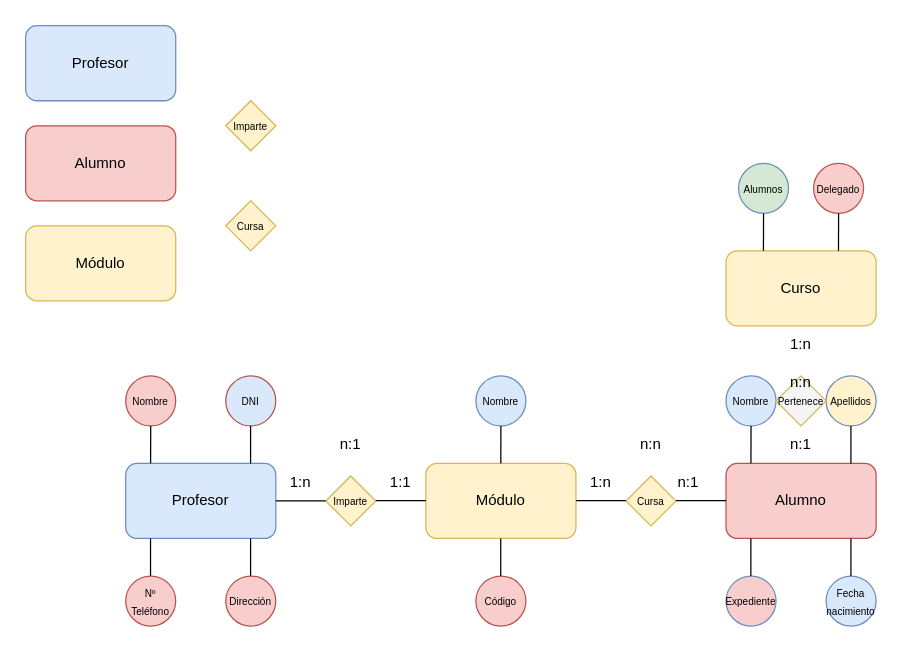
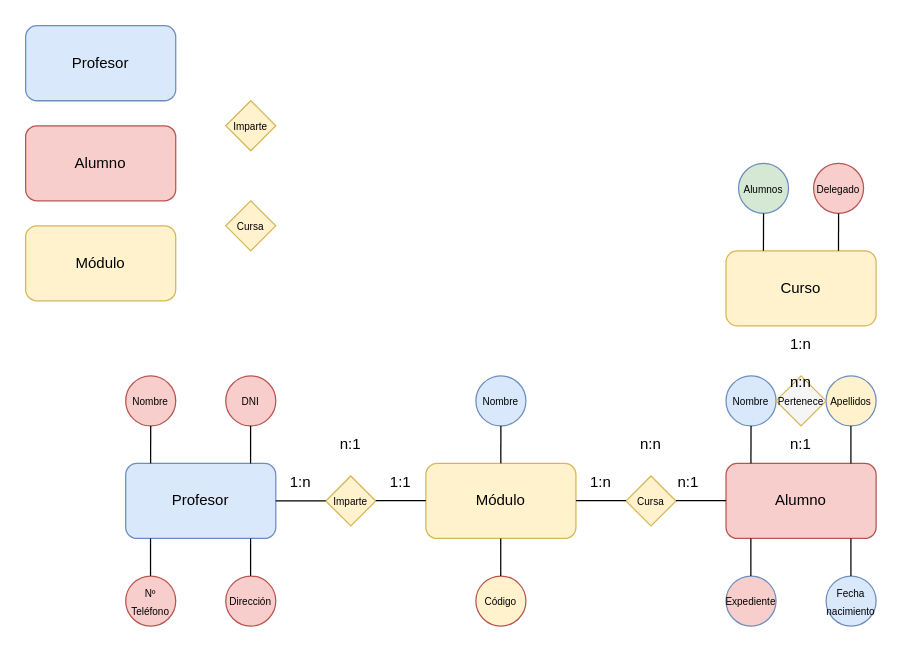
  <mxCell id="0" />
  <mxCell id="1" parent="0" />
  <mxCell id="2" value="Profesor" style="rounded=1;whiteSpace=wrap;html=1;fillColor=#dae8fc;strokeColor=#6c8ebf;" vertex="1" parent="1"><mxGeometry x="20" y="20" width="120" height="60" as="geometry" /></mxCell>
  <mxCell id="3" value="Alumno" style="rounded=1;whiteSpace=wrap;html=1;fillColor=#f8cecc;strokeColor=#b85450;" vertex="1" parent="1"><mxGeometry x="20" y="100" width="120" height="60" as="geometry" /></mxCell>
  <mxCell id="4" value="Módulo" style="rounded=1;whiteSpace=wrap;html=1;fillColor=#fff2cc;strokeColor=#d6b656;" vertex="1" parent="1"><mxGeometry x="20" y="180" width="120" height="60" as="geometry" /></mxCell>
  <mxCell id="5" value="&lt;font style=&quot;font-size: 8px;&quot;&gt;Imparte&lt;/font&gt;" style="rhombus;whiteSpace=wrap;html=1;fillColor=#fff2cc;strokeColor=#d6b656;" vertex="1" parent="1"><mxGeometry x="180" y="80" width="40" height="40" as="geometry" /></mxCell>
  <mxCell id="6" value="&lt;font style=&quot;font-size: 8px;&quot;&gt;Cursa&lt;/font&gt;" style="rhombus;whiteSpace=wrap;html=1;fillColor=#fff2cc;strokeColor=#d6b656;" vertex="1" parent="1"><mxGeometry x="180" y="160" width="40" height="40" as="geometry" /></mxCell>
  <mxCell id="7" value="Profesor" style="rounded=1;whiteSpace=wrap;html=1;fillColor=#dae8fc;strokeColor=#6c8ebf;" vertex="1" parent="1"><mxGeometry x="100" y="370" width="120" height="60" as="geometry" /></mxCell>
  <mxCell id="8" value="&lt;font style=&quot;font-size: 8px;&quot;&gt;Imparte&lt;/font&gt;" style="rhombus;whiteSpace=wrap;html=1;fillColor=#fff2cc;strokeColor=#d6b656;" vertex="1" parent="1"><mxGeometry x="260" y="380" width="40" height="40" as="geometry" /></mxCell>
  <mxCell id="9" value="Módulo" style="rounded=1;whiteSpace=wrap;html=1;fillColor=#fff2cc;strokeColor=#d6b656;" vertex="1" parent="1"><mxGeometry x="340" y="370" width="120" height="60" as="geometry" /></mxCell>
  <mxCell id="10" value="&lt;font style=&quot;font-size: 8px;&quot;&gt;Cursa&lt;/font&gt;" style="rhombus;whiteSpace=wrap;html=1;fillColor=#fff2cc;strokeColor=#d6b656;" vertex="1" parent="1"><mxGeometry x="500" y="380" width="40" height="40" as="geometry" /></mxCell>
  <mxCell id="11" value="Alumno" style="rounded=1;whiteSpace=wrap;html=1;fillColor=#f8cecc;strokeColor=#b85450;" vertex="1" parent="1"><mxGeometry x="580" y="370" width="120" height="60" as="geometry" /></mxCell>
  <mxCell id="12" value="" style="endArrow=none;html=1;rounded=0;entryX=0;entryY=0.5;entryDx=0;entryDy=0;" edge="1" parent="1" target="8"><mxGeometry width="50" height="50" relative="1" as="geometry"><mxPoint x="220" y="400" as="sourcePoint" /><mxPoint x="270" y="350" as="targetPoint" /></mxGeometry></mxCell>
  <mxCell id="13" value="" style="endArrow=none;html=1;rounded=0;entryX=0;entryY=0.5;entryDx=0;entryDy=0;" edge="1" parent="1"><mxGeometry width="50" height="50" relative="1" as="geometry"><mxPoint x="300" y="399.76" as="sourcePoint" /><mxPoint x="340" y="399.76" as="targetPoint" /></mxGeometry></mxCell>
  <mxCell id="14" value="" style="endArrow=none;html=1;rounded=0;entryX=0;entryY=0.5;entryDx=0;entryDy=0;" edge="1" parent="1"><mxGeometry width="50" height="50" relative="1" as="geometry"><mxPoint x="460" y="399.76" as="sourcePoint" /><mxPoint x="500" y="399.76" as="targetPoint" /></mxGeometry></mxCell>
  <mxCell id="15" value="" style="endArrow=none;html=1;rounded=0;entryX=0;entryY=0.5;entryDx=0;entryDy=0;" edge="1" parent="1"><mxGeometry width="50" height="50" relative="1" as="geometry"><mxPoint x="540" y="399.76" as="sourcePoint" /><mxPoint x="580" y="399.76" as="targetPoint" /></mxGeometry></mxCell>
- <mxCell id="16" value="&lt;font style=&quot;font-size: 8px;&quot;&gt;DNI&lt;/font&gt;" style="ellipse;whiteSpace=wrap;html=1;fillColor=#dae8fc;strokeColor=#b85450;" vertex="1" parent="1"><mxGeometry x="180" y="300" width="40" height="40" as="geometry" /></mxCell>
+ <mxCell id="16" value="&lt;font style=&quot;font-size: 8px;&quot;&gt;DNI&lt;/font&gt;" style="ellipse;whiteSpace=wrap;html=1;fillColor=#f8cecc;strokeColor=#b85450;" vertex="1" parent="1"><mxGeometry x="180" y="300" width="40" height="40" as="geometry" /></mxCell>
  <mxCell id="17" value="&lt;font style=&quot;font-size: 8px;&quot;&gt;Nombre&lt;/font&gt;" style="ellipse;whiteSpace=wrap;html=1;fillColor=#f8cecc;strokeColor=#b85450;" vertex="1" parent="1"><mxGeometry x="100" y="300" width="40" height="40" as="geometry" /></mxCell>
  <mxCell id="18" value="&lt;font style=&quot;font-size: 8px;&quot;&gt;Dirección&lt;/font&gt;" style="ellipse;whiteSpace=wrap;html=1;fillColor=#f8cecc;strokeColor=#b85450;" vertex="1" parent="1"><mxGeometry x="180" y="460" width="40" height="40" as="geometry" /></mxCell>
  <mxCell id="19" value="&lt;font style=&quot;font-size: 8px;&quot;&gt;Nº Teléfono&lt;br&gt;&lt;/font&gt;" style="ellipse;whiteSpace=wrap;html=1;fillColor=#f8cecc;strokeColor=#b85450;" vertex="1" parent="1"><mxGeometry x="100" y="460" width="40" height="40" as="geometry" /></mxCell>
  <mxCell id="20" value="" style="endArrow=none;html=1;rounded=0;exitX=0.166;exitY=-0.001;exitDx=0;exitDy=0;exitPerimeter=0;" edge="1" parent="1" source="7"><mxGeometry width="50" height="50" relative="1" as="geometry"><mxPoint x="70" y="390" as="sourcePoint" /><mxPoint x="120" y="340" as="targetPoint" /></mxGeometry></mxCell>
  <mxCell id="21" value="" style="endArrow=none;html=1;rounded=0;exitX=0.166;exitY=-0.001;exitDx=0;exitDy=0;exitPerimeter=0;" edge="1" parent="1"><mxGeometry width="50" height="50" relative="1" as="geometry"><mxPoint x="199.86" y="370" as="sourcePoint" /><mxPoint x="199.86" y="340" as="targetPoint" /></mxGeometry></mxCell>
  <mxCell id="22" value="" style="endArrow=none;html=1;rounded=0;exitX=0.166;exitY=-0.001;exitDx=0;exitDy=0;exitPerimeter=0;" edge="1" parent="1"><mxGeometry width="50" height="50" relative="1" as="geometry"><mxPoint x="199.86" y="460" as="sourcePoint" /><mxPoint x="199.86" y="430" as="targetPoint" /></mxGeometry></mxCell>
  <mxCell id="23" value="" style="endArrow=none;html=1;rounded=0;exitX=0.166;exitY=-0.001;exitDx=0;exitDy=0;exitPerimeter=0;" edge="1" parent="1"><mxGeometry width="50" height="50" relative="1" as="geometry"><mxPoint x="119.86" y="460" as="sourcePoint" /><mxPoint x="119.86" y="430" as="targetPoint" /></mxGeometry></mxCell>
  <mxCell id="24" value="&lt;font style=&quot;font-size: 8px;&quot;&gt;Apellidos&lt;/font&gt;" style="ellipse;whiteSpace=wrap;html=1;fillColor=#fff2cc;strokeColor=#6c8ebf;" vertex="1" parent="1"><mxGeometry x="660" y="300" width="40" height="40" as="geometry" /></mxCell>
  <mxCell id="25" value="&lt;font style=&quot;font-size: 8px;&quot;&gt;Nombre&lt;/font&gt;" style="ellipse;whiteSpace=wrap;html=1;fillColor=#dae8fc;strokeColor=#6c8ebf;" vertex="1" parent="1"><mxGeometry x="580" y="300" width="40" height="40" as="geometry" /></mxCell>
  <mxCell id="26" value="&lt;font style=&quot;font-size: 8px;&quot;&gt;Fecha nacimiento&lt;br&gt;&lt;/font&gt;" style="ellipse;whiteSpace=wrap;html=1;fillColor=#dae8fc;strokeColor=#6c8ebf;" vertex="1" parent="1"><mxGeometry x="660" y="460" width="40" height="40" as="geometry" /></mxCell>
  <mxCell id="27" value="&lt;font style=&quot;font-size: 8px;&quot;&gt;Expediente&lt;/font&gt;" style="ellipse;whiteSpace=wrap;html=1;fillColor=#f8cecc;strokeColor=#6c8ebf;" vertex="1" parent="1"><mxGeometry x="580" y="460" width="40" height="40" as="geometry" /></mxCell>
  <mxCell id="28" value="" style="endArrow=none;html=1;rounded=0;exitX=0.166;exitY=-0.001;exitDx=0;exitDy=0;exitPerimeter=0;" edge="1" parent="1"><mxGeometry width="50" height="50" relative="1" as="geometry"><mxPoint x="599.92" y="369.94" as="sourcePoint" /><mxPoint x="600" y="340" as="targetPoint" /></mxGeometry></mxCell>
  <mxCell id="29" value="" style="endArrow=none;html=1;rounded=0;exitX=0.166;exitY=-0.001;exitDx=0;exitDy=0;exitPerimeter=0;" edge="1" parent="1"><mxGeometry width="50" height="50" relative="1" as="geometry"><mxPoint x="679.86" y="370" as="sourcePoint" /><mxPoint x="679.86" y="340" as="targetPoint" /></mxGeometry></mxCell>
  <mxCell id="30" value="" style="endArrow=none;html=1;rounded=0;exitX=0.166;exitY=-0.001;exitDx=0;exitDy=0;exitPerimeter=0;" edge="1" parent="1"><mxGeometry width="50" height="50" relative="1" as="geometry"><mxPoint x="679.86" y="460" as="sourcePoint" /><mxPoint x="679.86" y="430" as="targetPoint" /></mxGeometry></mxCell>
  <mxCell id="31" value="" style="endArrow=none;html=1;rounded=0;exitX=0.166;exitY=-0.001;exitDx=0;exitDy=0;exitPerimeter=0;" edge="1" parent="1"><mxGeometry width="50" height="50" relative="1" as="geometry"><mxPoint x="599.86" y="460" as="sourcePoint" /><mxPoint x="599.86" y="430" as="targetPoint" /></mxGeometry></mxCell>
  <mxCell id="32" value="&lt;font style=&quot;font-size: 8px;&quot;&gt;Nombre&lt;/font&gt;" style="ellipse;whiteSpace=wrap;html=1;fillColor=#dae8fc;strokeColor=#6c8ebf;" vertex="1" parent="1"><mxGeometry x="380" y="300" width="40" height="40" as="geometry" /></mxCell>
- <mxCell id="33" value="&lt;font style=&quot;font-size: 8px;&quot;&gt;Código&lt;/font&gt;" style="ellipse;whiteSpace=wrap;html=1;fillColor=#f8cecc;strokeColor=#b85450;" vertex="1" parent="1"><mxGeometry x="380" y="460" width="40" height="40" as="geometry" /></mxCell>
+ <mxCell id="33" value="&lt;font style=&quot;font-size: 8px;&quot;&gt;Código&lt;/font&gt;" style="ellipse;whiteSpace=wrap;html=1;fillColor=#fff2cc;strokeColor=#b85450;" vertex="1" parent="1"><mxGeometry x="380" y="460" width="40" height="40" as="geometry" /></mxCell>
  <mxCell id="34" value="" style="endArrow=none;html=1;rounded=0;exitX=0.166;exitY=-0.001;exitDx=0;exitDy=0;exitPerimeter=0;" edge="1" parent="1"><mxGeometry width="50" height="50" relative="1" as="geometry"><mxPoint x="399.92" y="369.94" as="sourcePoint" /><mxPoint x="400" y="340" as="targetPoint" /></mxGeometry></mxCell>
  <mxCell id="35" value="" style="endArrow=none;html=1;rounded=0;exitX=0.166;exitY=-0.001;exitDx=0;exitDy=0;exitPerimeter=0;" edge="1" parent="1"><mxGeometry width="50" height="50" relative="1" as="geometry"><mxPoint x="399.86" y="460" as="sourcePoint" /><mxPoint x="399.86" y="430" as="targetPoint" /></mxGeometry></mxCell>
  <mxCell id="36" value="1:n" style="text;html=1;strokeColor=none;fillColor=none;align=center;verticalAlign=middle;whiteSpace=wrap;rounded=0;" vertex="1" parent="1"><mxGeometry x="210" y="370" width="60" height="30" as="geometry" /></mxCell>
  <mxCell id="37" value="n:1" style="text;html=1;strokeColor=none;fillColor=none;align=center;verticalAlign=middle;whiteSpace=wrap;rounded=0;" vertex="1" parent="1"><mxGeometry x="520" y="370" width="60" height="30" as="geometry" /></mxCell>
  <mxCell id="38" value="1:1" style="text;html=1;strokeColor=none;fillColor=none;align=center;verticalAlign=middle;whiteSpace=wrap;rounded=0;" vertex="1" parent="1"><mxGeometry x="290" y="370" width="60" height="30" as="geometry" /></mxCell>
  <mxCell id="39" value="1:n" style="text;html=1;strokeColor=none;fillColor=none;align=center;verticalAlign=middle;whiteSpace=wrap;rounded=0;" vertex="1" parent="1"><mxGeometry x="450" y="370" width="60" height="30" as="geometry" /></mxCell>
  <mxCell id="40" value="n:1" style="text;html=1;strokeColor=none;fillColor=none;align=center;verticalAlign=middle;whiteSpace=wrap;rounded=0;" vertex="1" parent="1"><mxGeometry x="250" y="340" width="60" height="30" as="geometry" /></mxCell>
  <mxCell id="41" value="n:n" style="text;html=1;strokeColor=none;fillColor=none;align=center;verticalAlign=middle;whiteSpace=wrap;rounded=0;" vertex="1" parent="1"><mxGeometry x="490" y="340" width="60" height="30" as="geometry" /></mxCell>
  <mxCell id="42" value="" style="endArrow=none;html=1;rounded=0;" edge="1" parent="1" source="51"><mxGeometry width="50" height="50" relative="1" as="geometry"><mxPoint x="640" y="370" as="sourcePoint" /><mxPoint x="640" y="260" as="targetPoint" /></mxGeometry></mxCell>
  <mxCell id="43" value="Curso" style="rounded=1;whiteSpace=wrap;html=1;fillColor=#fff2cc;strokeColor=#d6b656;" vertex="1" parent="1"><mxGeometry x="580" y="200" width="120" height="60" as="geometry" /></mxCell>
  <mxCell id="44" value="&lt;font style=&quot;font-size: 8px;&quot;&gt;Alumnos&lt;/font&gt;" style="ellipse;whiteSpace=wrap;html=1;fillColor=#d5e8d4;strokeColor=#6c8ebf;" vertex="1" parent="1"><mxGeometry x="590" y="130.06" width="40" height="40" as="geometry" /></mxCell>
  <mxCell id="45" value="" style="endArrow=none;html=1;rounded=0;exitX=0.166;exitY=-0.001;exitDx=0;exitDy=0;exitPerimeter=0;" edge="1" parent="1"><mxGeometry width="50" height="50" relative="1" as="geometry"><mxPoint x="609.92" y="200" as="sourcePoint" /><mxPoint x="610" y="170.06" as="targetPoint" /></mxGeometry></mxCell>
  <mxCell id="46" value="&lt;font style=&quot;font-size: 8px;&quot;&gt;Delegado&lt;/font&gt;" style="ellipse;whiteSpace=wrap;html=1;fillColor=#f8cecc;strokeColor=#b85450;" vertex="1" parent="1"><mxGeometry x="650" y="130.06" width="40" height="40" as="geometry" /></mxCell>
  <mxCell id="47" value="" style="endArrow=none;html=1;rounded=0;exitX=0.166;exitY=-0.001;exitDx=0;exitDy=0;exitPerimeter=0;" edge="1" parent="1"><mxGeometry width="50" height="50" relative="1" as="geometry"><mxPoint x="669.92" y="200" as="sourcePoint" /><mxPoint x="670" y="170.06" as="targetPoint" /></mxGeometry></mxCell>
  <mxCell id="48" value="&lt;font style=&quot;font-size: 8px;&quot;&gt;Pertenece&lt;/font&gt;" style="rhombus;whiteSpace=wrap;html=1;fillColor=#f5f5f5;strokeColor=#d6b656;" vertex="1" parent="1"><mxGeometry x="620" y="300" width="40" height="40" as="geometry" /></mxCell>
  <mxCell id="49" value="" style="endArrow=none;html=1;rounded=0;" edge="1" parent="1" target="50"><mxGeometry width="50" height="50" relative="1" as="geometry"><mxPoint x="640" y="370" as="sourcePoint" /><mxPoint x="640" y="260" as="targetPoint" /></mxGeometry></mxCell>
  <mxCell id="50" value="n:1" style="text;html=1;strokeColor=none;fillColor=none;align=center;verticalAlign=middle;whiteSpace=wrap;rounded=0;" vertex="1" parent="1"><mxGeometry x="610" y="340" width="60" height="30" as="geometry" /></mxCell>
  <mxCell id="51" value="1:n" style="text;html=1;strokeColor=none;fillColor=none;align=center;verticalAlign=middle;whiteSpace=wrap;rounded=0;" vertex="1" parent="1"><mxGeometry x="610" y="260" width="60" height="30" as="geometry" /></mxCell>
  <mxCell id="52" value="n:n" style="text;html=1;strokeColor=none;fillColor=none;align=center;verticalAlign=middle;whiteSpace=wrap;rounded=0;" vertex="1" parent="1"><mxGeometry x="610" y="290" width="60" height="30" as="geometry" /></mxCell>
